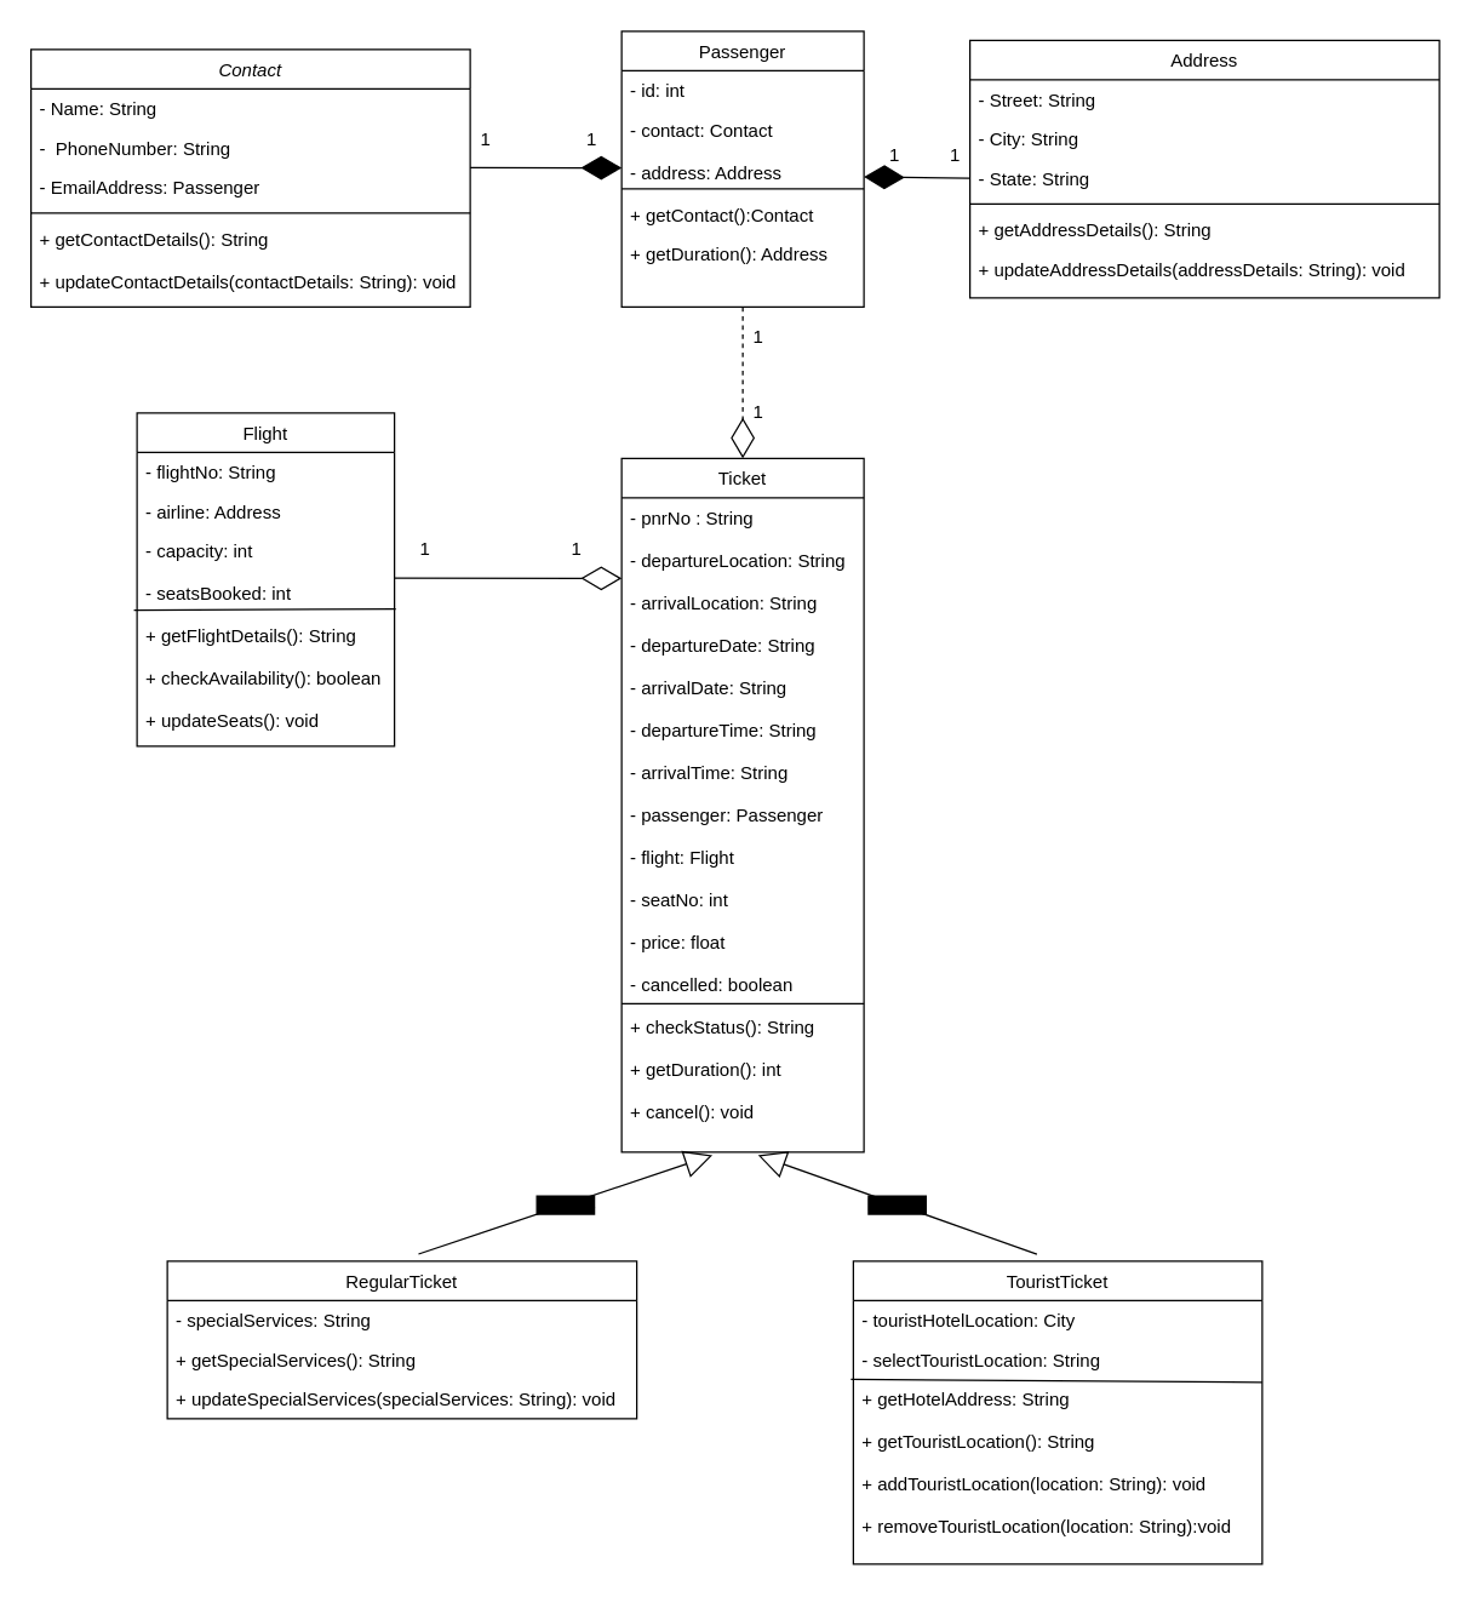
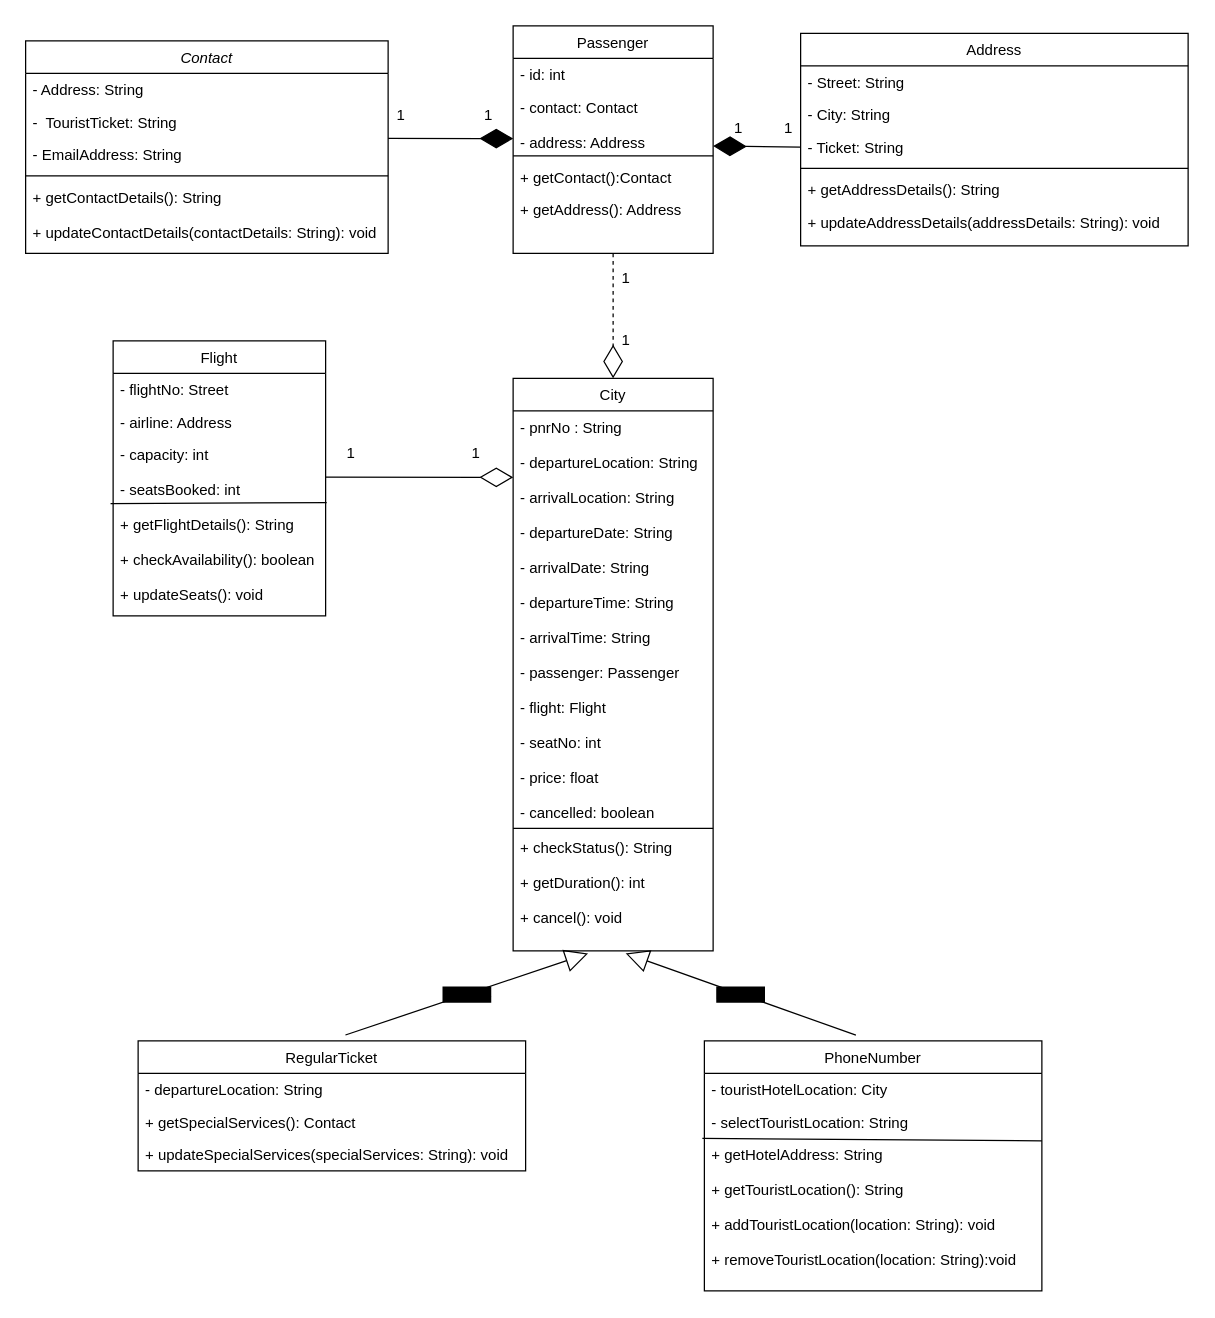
  <mxCell id="0" />
  <mxCell id="1" parent="0" />
  <mxCell id="2" value="Contact" style="swimlane;fontStyle=2;align=center;verticalAlign=top;childLayout=stackLayout;horizontal=1;startSize=26;horizontalStack=0;resizeParent=1;resizeLast=0;collapsible=1;marginBottom=0;rounded=0;shadow=0;strokeWidth=1;" parent="1" vertex="1"><mxGeometry x="20" y="32" width="290" height="170" as="geometry"><mxRectangle x="230" y="140" width="160" height="26" as="alternateBounds" /></mxGeometry></mxCell>
- <mxCell id="3" value="- Name: String" style="text;align=left;verticalAlign=top;spacingLeft=4;spacingRight=4;overflow=hidden;rotatable=0;points=[[0,0.5],[1,0.5]];portConstraint=eastwest;" parent="2" vertex="1"><mxGeometry y="26" width="290" height="26" as="geometry" /></mxCell>
- <mxCell id="4" value="-  PhoneNumber: String" style="text;align=left;verticalAlign=top;spacingLeft=4;spacingRight=4;overflow=hidden;rotatable=0;points=[[0,0.5],[1,0.5]];portConstraint=eastwest;rounded=0;shadow=0;html=0;" parent="2" vertex="1"><mxGeometry y="52" width="290" height="26" as="geometry" /></mxCell>
- <mxCell id="5" value="- EmailAddress: Passenger" style="text;align=left;verticalAlign=top;spacingLeft=4;spacingRight=4;overflow=hidden;rotatable=0;points=[[0,0.5],[1,0.5]];portConstraint=eastwest;rounded=0;shadow=0;html=0;" parent="2" vertex="1"><mxGeometry y="78" width="290" height="26" as="geometry" /></mxCell>
+ <mxCell id="3" value="- Address: String" style="text;align=left;verticalAlign=top;spacingLeft=4;spacingRight=4;overflow=hidden;rotatable=0;points=[[0,0.5],[1,0.5]];portConstraint=eastwest;" parent="2" vertex="1"><mxGeometry y="26" width="290" height="26" as="geometry" /></mxCell>
+ <mxCell id="4" value="-  TouristTicket: String" style="text;align=left;verticalAlign=top;spacingLeft=4;spacingRight=4;overflow=hidden;rotatable=0;points=[[0,0.5],[1,0.5]];portConstraint=eastwest;rounded=0;shadow=0;html=0;" parent="2" vertex="1"><mxGeometry y="52" width="290" height="26" as="geometry" /></mxCell>
+ <mxCell id="5" value="- EmailAddress: String" style="text;align=left;verticalAlign=top;spacingLeft=4;spacingRight=4;overflow=hidden;rotatable=0;points=[[0,0.5],[1,0.5]];portConstraint=eastwest;rounded=0;shadow=0;html=0;" parent="2" vertex="1"><mxGeometry y="78" width="290" height="26" as="geometry" /></mxCell>
  <mxCell id="6" value="" style="line;html=1;strokeWidth=1;align=left;verticalAlign=middle;spacingTop=-1;spacingLeft=3;spacingRight=3;rotatable=0;labelPosition=right;points=[];portConstraint=eastwest;" parent="2" vertex="1"><mxGeometry y="104" width="290" height="8" as="geometry" /></mxCell>
  <mxCell id="7" value="+ getContactDetails(): String&#10;&#10;+ updateContactDetails(contactDetails: String): void" style="text;align=left;verticalAlign=top;spacingLeft=4;spacingRight=4;overflow=hidden;rotatable=0;points=[[0,0.5],[1,0.5]];portConstraint=eastwest;" parent="2" vertex="1"><mxGeometry y="112" width="290" height="58" as="geometry" /></mxCell>
  <mxCell id="8" value="Passenger" style="swimlane;fontStyle=0;align=center;verticalAlign=top;childLayout=stackLayout;horizontal=1;startSize=26;horizontalStack=0;resizeParent=1;resizeLast=0;collapsible=1;marginBottom=0;rounded=0;shadow=0;strokeWidth=1;" parent="1" vertex="1"><mxGeometry x="410" y="20" width="160" height="182" as="geometry"><mxRectangle x="130" y="380" width="160" height="26" as="alternateBounds" /></mxGeometry></mxCell>
  <mxCell id="9" value="- id: int" style="text;align=left;verticalAlign=top;spacingLeft=4;spacingRight=4;overflow=hidden;rotatable=0;points=[[0,0.5],[1,0.5]];portConstraint=eastwest;" parent="8" vertex="1"><mxGeometry y="26" width="160" height="26" as="geometry" /></mxCell>
  <mxCell id="10" value="- contact: Contact&#10;&#10;- address: Address" style="text;align=left;verticalAlign=top;spacingLeft=4;spacingRight=4;overflow=hidden;rotatable=0;points=[[0,0.5],[1,0.5]];portConstraint=eastwest;rounded=0;shadow=0;html=0;" parent="8" vertex="1"><mxGeometry y="52" width="160" height="48" as="geometry" /></mxCell>
  <mxCell id="11" value="" style="line;html=1;strokeWidth=1;align=left;verticalAlign=middle;spacingTop=-1;spacingLeft=3;spacingRight=3;rotatable=0;labelPosition=right;points=[];portConstraint=eastwest;" parent="8" vertex="1"><mxGeometry y="100" width="160" height="8" as="geometry" /></mxCell>
  <mxCell id="12" value="+ getContact():Contact" style="text;align=left;verticalAlign=top;spacingLeft=4;spacingRight=4;overflow=hidden;rotatable=0;points=[[0,0.5],[1,0.5]];portConstraint=eastwest;fontStyle=0" parent="8" vertex="1"><mxGeometry y="108" width="160" height="26" as="geometry" /></mxCell>
- <mxCell id="13" value="+ getDuration(): Address" style="text;align=left;verticalAlign=top;spacingLeft=4;spacingRight=4;overflow=hidden;rotatable=0;points=[[0,0.5],[1,0.5]];portConstraint=eastwest;" parent="8" vertex="1"><mxGeometry y="134" width="160" height="36" as="geometry" /></mxCell>
- <mxCell id="14" value="Ticket" style="swimlane;fontStyle=0;align=center;verticalAlign=top;childLayout=stackLayout;horizontal=1;startSize=26;horizontalStack=0;resizeParent=1;resizeLast=0;collapsible=1;marginBottom=0;rounded=0;shadow=0;strokeWidth=1;" parent="1" vertex="1"><mxGeometry x="410" y="302" width="160" height="458" as="geometry"><mxRectangle x="340" y="380" width="170" height="26" as="alternateBounds" /></mxGeometry></mxCell>
+ <mxCell id="13" value="+ getAddress(): Address" style="text;align=left;verticalAlign=top;spacingLeft=4;spacingRight=4;overflow=hidden;rotatable=0;points=[[0,0.5],[1,0.5]];portConstraint=eastwest;" parent="8" vertex="1"><mxGeometry y="134" width="160" height="36" as="geometry" /></mxCell>
+ <mxCell id="14" value="City" style="swimlane;fontStyle=0;align=center;verticalAlign=top;childLayout=stackLayout;horizontal=1;startSize=26;horizontalStack=0;resizeParent=1;resizeLast=0;collapsible=1;marginBottom=0;rounded=0;shadow=0;strokeWidth=1;" parent="1" vertex="1"><mxGeometry x="410" y="302" width="160" height="458" as="geometry"><mxRectangle x="340" y="380" width="170" height="26" as="alternateBounds" /></mxGeometry></mxCell>
  <mxCell id="15" value="- pnrNo : String&#10;&#10;- departureLocation: String&#10;&#10;- arrivalLocation: String&#10;&#10;- departureDate: String&#10;&#10;- arrivalDate: String&#10;&#10;- departureTime: String&#10;&#10;- arrivalTime: String&#10;&#10;- passenger: Passenger&#10;&#10;- flight: Flight&#10;&#10;- seatNo: int&#10;&#10;- price: float&#10;&#10;- cancelled: boolean&#10;&#10;+ checkStatus(): String&#10;&#10;+ getDuration(): int&#10;&#10;+ cancel(): void&#10;&#10;" style="text;align=left;verticalAlign=top;spacingLeft=4;spacingRight=4;overflow=hidden;rotatable=0;points=[[0,0.5],[1,0.5]];portConstraint=eastwest;" parent="14" vertex="1"><mxGeometry y="26" width="160" height="424" as="geometry" /></mxCell>
  <mxCell id="16" value="Address" style="swimlane;fontStyle=0;align=center;verticalAlign=top;childLayout=stackLayout;horizontal=1;startSize=26;horizontalStack=0;resizeParent=1;resizeLast=0;collapsible=1;marginBottom=0;rounded=0;shadow=0;strokeWidth=1;" parent="1" vertex="1"><mxGeometry x="640" y="26" width="310" height="170" as="geometry"><mxRectangle x="550" y="140" width="160" height="26" as="alternateBounds" /></mxGeometry></mxCell>
  <mxCell id="17" value="- Street: String" style="text;align=left;verticalAlign=top;spacingLeft=4;spacingRight=4;overflow=hidden;rotatable=0;points=[[0,0.5],[1,0.5]];portConstraint=eastwest;" parent="16" vertex="1"><mxGeometry y="26" width="310" height="26" as="geometry" /></mxCell>
  <mxCell id="18" value="- City: String" style="text;align=left;verticalAlign=top;spacingLeft=4;spacingRight=4;overflow=hidden;rotatable=0;points=[[0,0.5],[1,0.5]];portConstraint=eastwest;rounded=0;shadow=0;html=0;" parent="16" vertex="1"><mxGeometry y="52" width="310" height="26" as="geometry" /></mxCell>
  <mxCell id="19" value="" style="endArrow=diamondThin;endFill=1;endSize=24;html=1;labelBackgroundColor=#000000;exitX=0;exitY=0.5;exitDx=0;exitDy=0;" parent="16" source="20" edge="1"><mxGeometry width="160" relative="1" as="geometry"><mxPoint x="90" y="90.17" as="sourcePoint" /><mxPoint x="-70" y="90.17" as="targetPoint" /></mxGeometry></mxCell>
- <mxCell id="20" value="- State: String" style="text;align=left;verticalAlign=top;spacingLeft=4;spacingRight=4;overflow=hidden;rotatable=0;points=[[0,0.5],[1,0.5]];portConstraint=eastwest;rounded=0;shadow=0;html=0;" parent="16" vertex="1"><mxGeometry y="78" width="310" height="26" as="geometry" /></mxCell>
+ <mxCell id="20" value="- Ticket: String" style="text;align=left;verticalAlign=top;spacingLeft=4;spacingRight=4;overflow=hidden;rotatable=0;points=[[0,0.5],[1,0.5]];portConstraint=eastwest;rounded=0;shadow=0;html=0;" parent="16" vertex="1"><mxGeometry y="78" width="310" height="26" as="geometry" /></mxCell>
  <mxCell id="21" value="" style="line;html=1;strokeWidth=1;align=left;verticalAlign=middle;spacingTop=-1;spacingLeft=3;spacingRight=3;rotatable=0;labelPosition=right;points=[];portConstraint=eastwest;" parent="16" vertex="1"><mxGeometry y="104" width="310" height="8" as="geometry" /></mxCell>
  <mxCell id="22" value="+ getAddressDetails(): String" style="text;align=left;verticalAlign=top;spacingLeft=4;spacingRight=4;overflow=hidden;rotatable=0;points=[[0,0.5],[1,0.5]];portConstraint=eastwest;" parent="16" vertex="1"><mxGeometry y="112" width="310" height="26" as="geometry" /></mxCell>
  <mxCell id="23" value="+ updateAddressDetails(addressDetails: String): void" style="text;align=left;verticalAlign=top;spacingLeft=4;spacingRight=4;overflow=hidden;rotatable=0;points=[[0,0.5],[1,0.5]];portConstraint=eastwest;" parent="16" vertex="1"><mxGeometry y="138" width="310" height="26" as="geometry" /></mxCell>
- <mxCell id="24" value="TouristTicket" style="swimlane;fontStyle=0;childLayout=stackLayout;horizontal=1;startSize=26;fillColor=none;horizontalStack=0;resizeParent=1;resizeParentMax=0;resizeLast=0;collapsible=1;marginBottom=0;" parent="1" vertex="1"><mxGeometry x="563" y="832" width="270" height="200" as="geometry" /></mxCell>
+ <mxCell id="24" value="PhoneNumber" style="swimlane;fontStyle=0;childLayout=stackLayout;horizontal=1;startSize=26;fillColor=none;horizontalStack=0;resizeParent=1;resizeParentMax=0;resizeLast=0;collapsible=1;marginBottom=0;" parent="1" vertex="1"><mxGeometry x="563" y="832" width="270" height="200" as="geometry" /></mxCell>
  <mxCell id="25" value="- touristHotelLocation: City" style="text;strokeColor=none;fillColor=none;align=left;verticalAlign=top;spacingLeft=4;spacingRight=4;overflow=hidden;rotatable=0;points=[[0,0.5],[1,0.5]];portConstraint=eastwest;" parent="24" vertex="1"><mxGeometry y="26" width="270" height="26" as="geometry" /></mxCell>
  <mxCell id="26" value="- selectTouristLocation: String" style="text;strokeColor=none;fillColor=none;align=left;verticalAlign=top;spacingLeft=4;spacingRight=4;overflow=hidden;rotatable=0;points=[[0,0.5],[1,0.5]];portConstraint=eastwest;" parent="24" vertex="1"><mxGeometry y="52" width="270" height="26" as="geometry" /></mxCell>
  <mxCell id="27" value="+ getHotelAddress: String&#10;&#10;+ getTouristLocation(): String&#10;&#10;+ addTouristLocation(location: String): void&#10;&#10;+ removeTouristLocation(location: String):void" style="text;strokeColor=none;fillColor=none;align=left;verticalAlign=top;spacingLeft=4;spacingRight=4;overflow=hidden;rotatable=0;points=[[0,0.5],[1,0.5]];portConstraint=eastwest;" parent="24" vertex="1"><mxGeometry y="78" width="270" height="122" as="geometry" /></mxCell>
  <mxCell id="28" value="" style="endArrow=none;html=1;labelBackgroundColor=#000000;exitX=-0.006;exitY=0;exitDx=0;exitDy=0;exitPerimeter=0;" parent="24" source="27" edge="1"><mxGeometry width="50" height="50" relative="1" as="geometry"><mxPoint x="130" y="128" as="sourcePoint" /><mxPoint x="270" y="80" as="targetPoint" /></mxGeometry></mxCell>
  <mxCell id="29" value="Flight" style="swimlane;fontStyle=0;childLayout=stackLayout;horizontal=1;startSize=26;fillColor=none;horizontalStack=0;resizeParent=1;resizeParentMax=0;resizeLast=0;collapsible=1;marginBottom=0;" parent="1" vertex="1"><mxGeometry x="90" y="272" width="170" height="220" as="geometry" /></mxCell>
- <mxCell id="30" value="- flightNo: String" style="text;strokeColor=none;fillColor=none;align=left;verticalAlign=top;spacingLeft=4;spacingRight=4;overflow=hidden;rotatable=0;points=[[0,0.5],[1,0.5]];portConstraint=eastwest;" parent="29" vertex="1"><mxGeometry y="26" width="170" height="26" as="geometry" /></mxCell>
+ <mxCell id="30" value="- flightNo: Street" style="text;strokeColor=none;fillColor=none;align=left;verticalAlign=top;spacingLeft=4;spacingRight=4;overflow=hidden;rotatable=0;points=[[0,0.5],[1,0.5]];portConstraint=eastwest;" parent="29" vertex="1"><mxGeometry y="26" width="170" height="26" as="geometry" /></mxCell>
  <mxCell id="31" value="- airline: Address" style="text;strokeColor=none;fillColor=none;align=left;verticalAlign=top;spacingLeft=4;spacingRight=4;overflow=hidden;rotatable=0;points=[[0,0.5],[1,0.5]];portConstraint=eastwest;" parent="29" vertex="1"><mxGeometry y="52" width="170" height="26" as="geometry" /></mxCell>
  <mxCell id="32" value="- capacity: int&#10;&#10;- seatsBooked: int&#10;&#10;+ getFlightDetails(): String&#10;&#10;+ checkAvailability(): boolean&#10;&#10;+ updateSeats(): void" style="text;strokeColor=none;fillColor=none;align=left;verticalAlign=top;spacingLeft=4;spacingRight=4;overflow=hidden;rotatable=0;points=[[0,0.5],[1,0.5]];portConstraint=eastwest;" parent="29" vertex="1"><mxGeometry y="78" width="170" height="142" as="geometry" /></mxCell>
  <mxCell id="33" value="" style="endArrow=none;html=1;labelBackgroundColor=#000000;exitX=-0.012;exitY=0.367;exitDx=0;exitDy=0;exitPerimeter=0;entryX=1.005;entryY=0.362;entryDx=0;entryDy=0;entryPerimeter=0;" parent="29" source="32" target="32" edge="1"><mxGeometry width="50" height="50" relative="1" as="geometry"><mxPoint x="90" y="180" as="sourcePoint" /><mxPoint x="140" y="130" as="targetPoint" /></mxGeometry></mxCell>
  <mxCell id="34" value="RegularTicket" style="swimlane;fontStyle=0;childLayout=stackLayout;horizontal=1;startSize=26;fillColor=none;horizontalStack=0;resizeParent=1;resizeParentMax=0;resizeLast=0;collapsible=1;marginBottom=0;" parent="1" vertex="1"><mxGeometry x="110" y="832" width="310" height="104" as="geometry" /></mxCell>
- <mxCell id="35" value="- specialServices: String" style="text;strokeColor=none;fillColor=none;align=left;verticalAlign=top;spacingLeft=4;spacingRight=4;overflow=hidden;rotatable=0;points=[[0,0.5],[1,0.5]];portConstraint=eastwest;" parent="34" vertex="1"><mxGeometry y="26" width="310" height="26" as="geometry" /></mxCell>
- <mxCell id="36" value="+ getSpecialServices(): String" style="text;strokeColor=none;fillColor=none;align=left;verticalAlign=top;spacingLeft=4;spacingRight=4;overflow=hidden;rotatable=0;points=[[0,0.5],[1,0.5]];portConstraint=eastwest;" parent="34" vertex="1"><mxGeometry y="52" width="310" height="26" as="geometry" /></mxCell>
+ <mxCell id="35" value="- departureLocation: String" style="text;strokeColor=none;fillColor=none;align=left;verticalAlign=top;spacingLeft=4;spacingRight=4;overflow=hidden;rotatable=0;points=[[0,0.5],[1,0.5]];portConstraint=eastwest;" parent="34" vertex="1"><mxGeometry y="26" width="310" height="26" as="geometry" /></mxCell>
+ <mxCell id="36" value="+ getSpecialServices(): Contact" style="text;strokeColor=none;fillColor=none;align=left;verticalAlign=top;spacingLeft=4;spacingRight=4;overflow=hidden;rotatable=0;points=[[0,0.5],[1,0.5]];portConstraint=eastwest;" parent="34" vertex="1"><mxGeometry y="52" width="310" height="26" as="geometry" /></mxCell>
  <mxCell id="37" value="+ updateSpecialServices(specialServices: String): void" style="text;strokeColor=none;fillColor=none;align=left;verticalAlign=top;spacingLeft=4;spacingRight=4;overflow=hidden;rotatable=0;points=[[0,0.5],[1,0.5]];portConstraint=eastwest;" parent="34" vertex="1"><mxGeometry y="78" width="310" height="26" as="geometry" /></mxCell>
  <mxCell id="38" value="" style="endArrow=none;html=1;labelBackgroundColor=#000000;" parent="1" edge="1"><mxGeometry width="50" height="50" relative="1" as="geometry"><mxPoint x="410" y="662" as="sourcePoint" /><mxPoint x="570" y="662" as="targetPoint" /></mxGeometry></mxCell>
  <mxCell id="39" value="" style="endArrow=diamondThin;endFill=1;endSize=24;html=1;labelBackgroundColor=#000000;" parent="1" edge="1"><mxGeometry width="160" relative="1" as="geometry"><mxPoint x="310" y="110" as="sourcePoint" /><mxPoint x="410" y="110.17" as="targetPoint" /></mxGeometry></mxCell>
  <mxCell id="40" value="1" style="text;html=1;align=center;verticalAlign=middle;resizable=0;points=[];autosize=1;strokeColor=none;" parent="1" vertex="1"><mxGeometry x="310" y="82" width="20" height="20" as="geometry" /></mxCell>
  <mxCell id="41" value="1" style="text;html=1;align=center;verticalAlign=middle;resizable=0;points=[];autosize=1;strokeColor=none;" parent="1" vertex="1"><mxGeometry x="380" y="82" width="20" height="20" as="geometry" /></mxCell>
  <mxCell id="42" value="1" style="text;html=1;align=center;verticalAlign=middle;resizable=0;points=[];autosize=1;strokeColor=none;" parent="1" vertex="1"><mxGeometry x="620" y="92" width="20" height="20" as="geometry" /></mxCell>
  <mxCell id="43" value="1" style="text;html=1;align=center;verticalAlign=middle;resizable=0;points=[];autosize=1;strokeColor=none;" parent="1" vertex="1"><mxGeometry x="580" y="92" width="20" height="20" as="geometry" /></mxCell>
  <mxCell id="44" value="" style="endArrow=diamondThin;endFill=0;endSize=24;html=1;labelBackgroundColor=#000000;" parent="1" edge="1"><mxGeometry width="160" relative="1" as="geometry"><mxPoint x="260" y="381" as="sourcePoint" /><mxPoint x="410" y="381.17" as="targetPoint" /></mxGeometry></mxCell>
  <mxCell id="45" value="" style="endArrow=diamondThin;endFill=0;endSize=24;html=1;labelBackgroundColor=#000000;entryX=0.5;entryY=0;entryDx=0;entryDy=0;exitX=0.5;exitY=1;exitDx=0;exitDy=0;dashed=1;" parent="1" source="8" target="14" edge="1"><mxGeometry width="160" relative="1" as="geometry"><mxPoint x="400" y="222" as="sourcePoint" /><mxPoint x="560" y="222" as="targetPoint" /></mxGeometry></mxCell>
  <mxCell id="46" value="1" style="text;html=1;align=center;verticalAlign=middle;resizable=0;points=[];autosize=1;strokeColor=none;" parent="1" vertex="1"><mxGeometry x="490" y="212" width="20" height="20" as="geometry" /></mxCell>
  <mxCell id="47" value="1" style="text;html=1;align=center;verticalAlign=middle;resizable=0;points=[];autosize=1;strokeColor=none;" parent="1" vertex="1"><mxGeometry x="490" y="262" width="20" height="20" as="geometry" /></mxCell>
  <mxCell id="48" value="1" style="text;html=1;align=center;verticalAlign=middle;resizable=0;points=[];autosize=1;strokeColor=none;" parent="1" vertex="1"><mxGeometry x="370" y="352" width="20" height="20" as="geometry" /></mxCell>
  <mxCell id="49" value="1" style="text;html=1;align=center;verticalAlign=middle;resizable=0;points=[];autosize=1;strokeColor=none;" parent="1" vertex="1"><mxGeometry x="270" y="352" width="20" height="20" as="geometry" /></mxCell>
  <mxCell id="50" value="Extends" style="endArrow=block;endSize=16;endFill=0;html=1;labelBackgroundColor=#000000;exitX=0.535;exitY=-0.045;exitDx=0;exitDy=0;exitPerimeter=0;" parent="1" source="34" edge="1"><mxGeometry width="160" relative="1" as="geometry"><mxPoint x="310" y="772" as="sourcePoint" /><mxPoint x="470" y="762" as="targetPoint" /></mxGeometry></mxCell>
  <mxCell id="51" value="Extends" style="endArrow=block;endSize=16;endFill=0;html=1;labelBackgroundColor=#000000;exitX=0.449;exitY=-0.023;exitDx=0;exitDy=0;exitPerimeter=0;" parent="1" source="24" edge="1"><mxGeometry width="160" relative="1" as="geometry"><mxPoint x="660" y="772" as="sourcePoint" /><mxPoint x="500" y="762" as="targetPoint" /></mxGeometry></mxCell>
